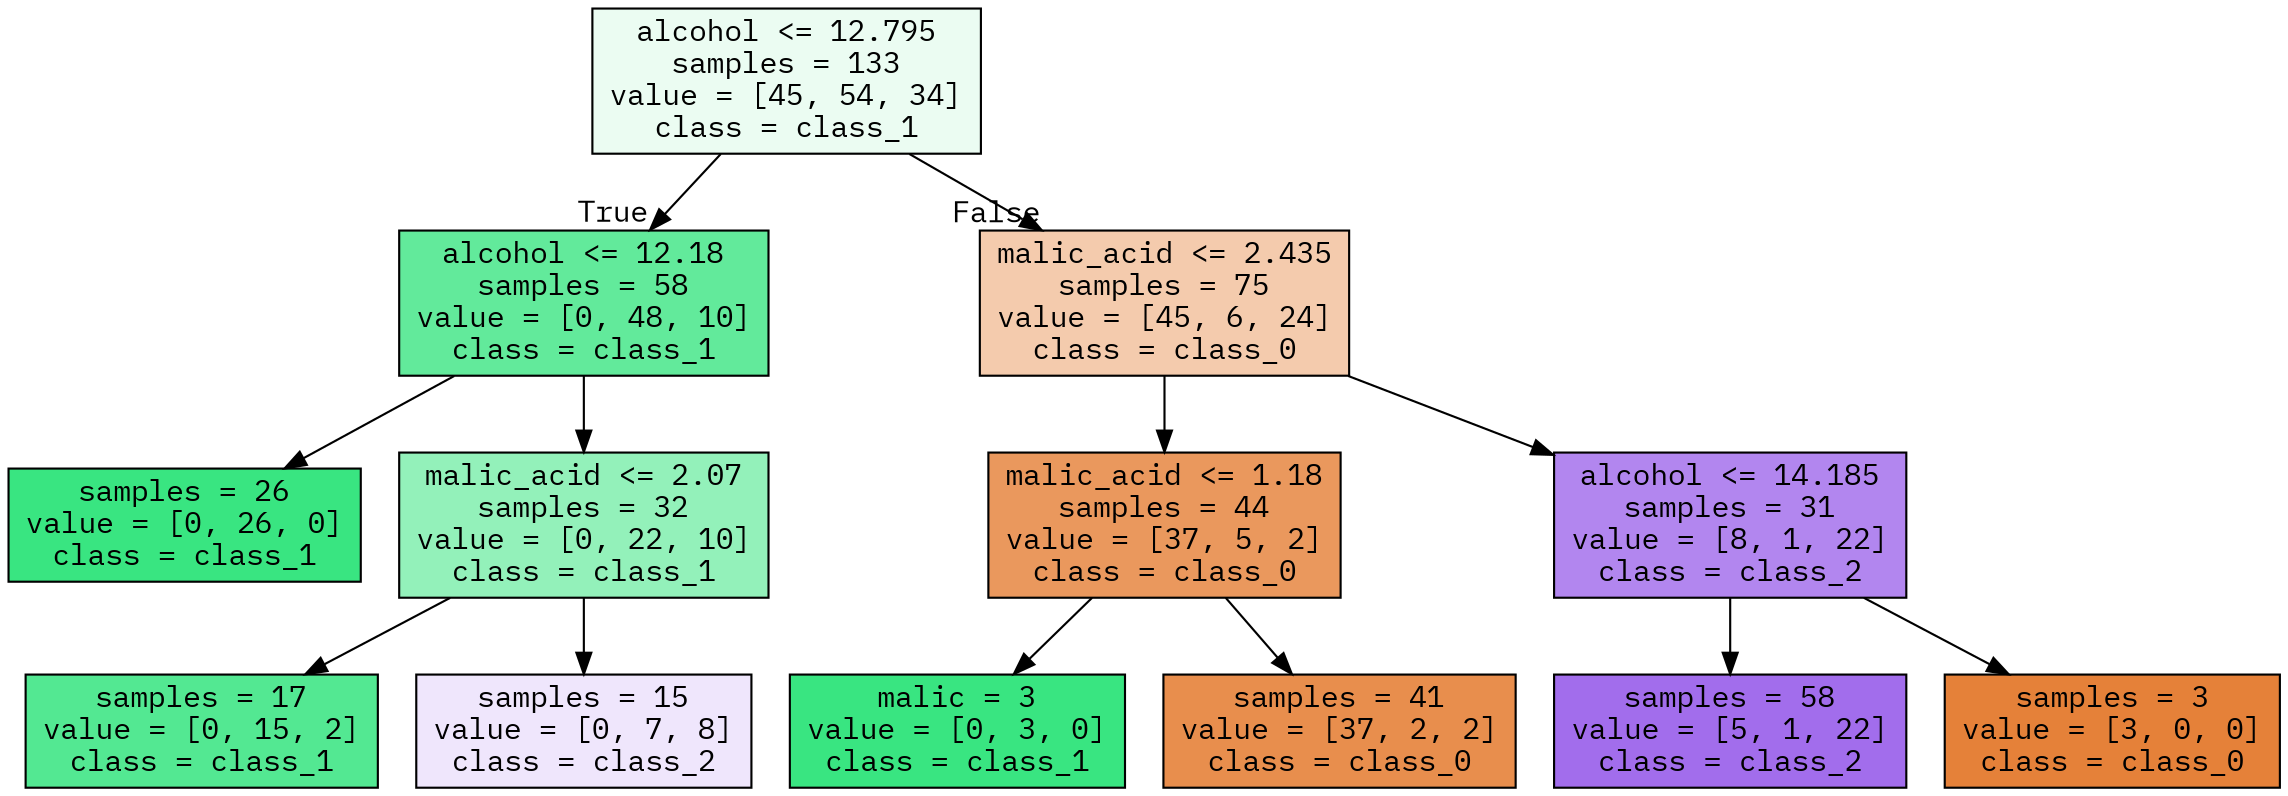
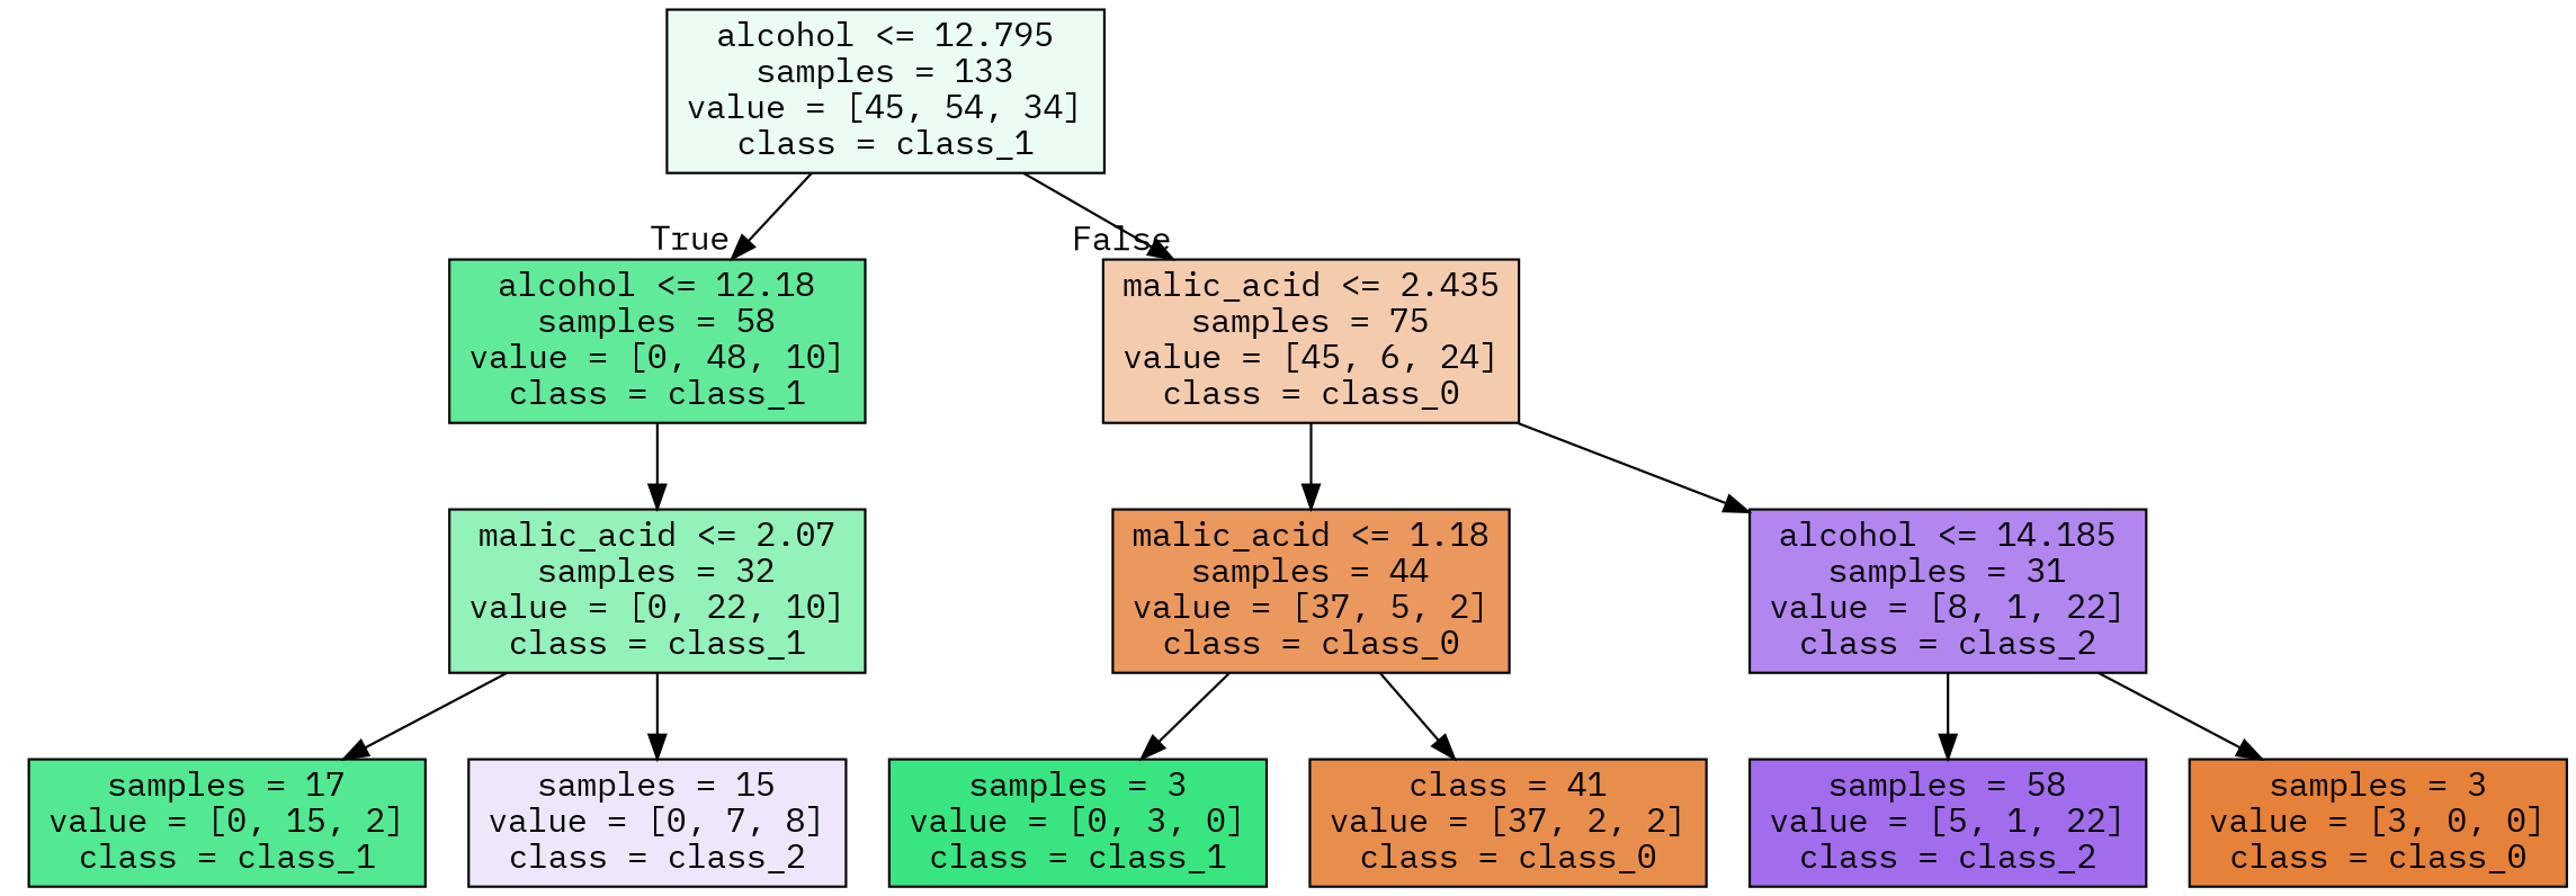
  digraph {
    fontname="IBM Plex Mono"
    node [color=black fillcolor="#39e581" fontname="IBM Plex Mono" shape=box style=filled]
    edge [fontname="IBM Plex Mono"]
    n1 [fillcolor="#ebfcf2" label="alcohol <= 12.795\nsamples = 133\nvalue = [45, 54, 34]\nclass = class_1"]
    n2 [fillcolor="#62ea9b" label="alcohol <= 12.18\nsamples = 58\nvalue = [0, 48, 10]\nclass = class_1"]
    n3 [fillcolor="#f4cbad" label="malic_acid <= 2.435\nsamples = 75\nvalue = [45, 6, 24]\nclass = class_0"]
-   n4 [label="samples = 26\nvalue = [0, 26, 0]\nclass = class_1"]
    n5 [fillcolor="#93f1ba" label="malic_acid <= 2.07\nsamples = 32\nvalue = [0, 22, 10]\nclass = class_1"]
    n6 [fillcolor="#ea985d" label="malic_acid <= 1.18\nsamples = 44\nvalue = [37, 5, 2]\nclass = class_0"]
    n7 [fillcolor="#b286ef" label="alcohol <= 14.185\nsamples = 31\nvalue = [8, 1, 22]\nclass = class_2"]
    n8 [fillcolor="#53e892" label="samples = 17\nvalue = [0, 15, 2]\nclass = class_1"]
    n9 [fillcolor="#efe6fc" label="samples = 15\nvalue = [0, 7, 8]\nclass = class_2"]
-   n10 [label="malic = 3\nvalue = [0, 3, 0]\nclass = class_1"]
-   n11 [fillcolor="#e88e4d" label="samples = 41\nvalue = [37, 2, 2]\nclass = class_0"]
+   n10 [label="samples = 3\nvalue = [0, 3, 0]\nclass = class_1"]
+   n11 [fillcolor="#e88e4d" label="class = 41\nvalue = [37, 2, 2]\nclass = class_0"]
    n12 [fillcolor="#a26dec" label="samples = 58\nvalue = [5, 1, 22]\nclass = class_2"]
    n13 [fillcolor="#e58139" label="samples = 3\nvalue = [3, 0, 0]\nclass = class_0"]
    n1 -> n2 [headlabel=True labelangle=45 labeldistance=2.5]
    n1 -> n3 [headlabel=False labelangle=-45 labeldistance=2.5]
-   n2 -> n4
    n2 -> n5
    n3 -> n6
    n3 -> n7
    n5 -> n8
    n5 -> n9
    n6 -> n10
    n6 -> n11
    n7 -> n12
    n7 -> n13
  }
